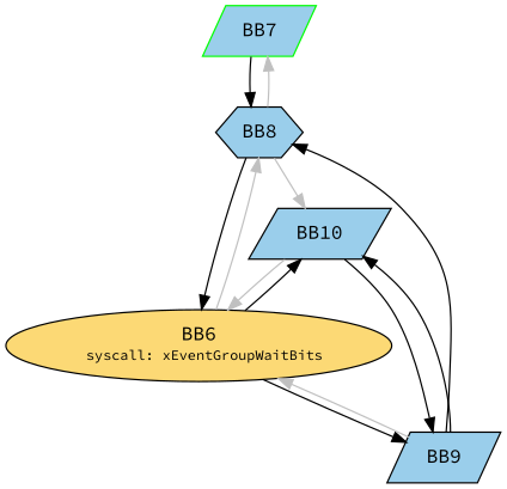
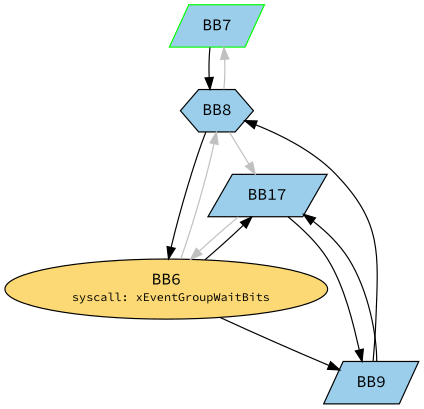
  digraph {
    fontname="Source Code Pro"
    node [fillcolor="#9ACEEB" fontname="Source Code Pro" shape=parallelogram style=filled]
    edge [fontname="Source Code Pro"]
    BB7 [color=green]
    BB8 [shape=hexagon]
    n3 [fillcolor="#FCD975" label=<BB6<BR /> <FONT POINT-SIZE="10">syscall: xEventGroupWaitBits</FONT>> shape=""]
-   BB10
+   BB10 [label=BB17]
    BB9
    BB7 -> BB8
    BB8 -> BB7 [color=grey]
    BB8 -> n3
    BB8 -> BB10 [color=grey]
    n3 -> BB8 [color=grey]
    n3 -> BB10
    n3 -> BB9
    BB10 -> n3 [color=grey]
    BB10 -> BB9 [color=black]
    BB9 -> BB8
-   BB9 -> n3 [color=grey]
    BB9 -> BB10
  }
